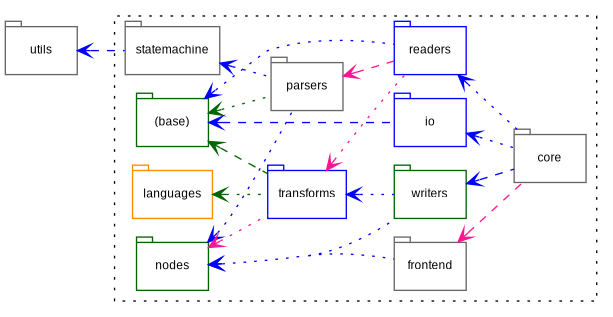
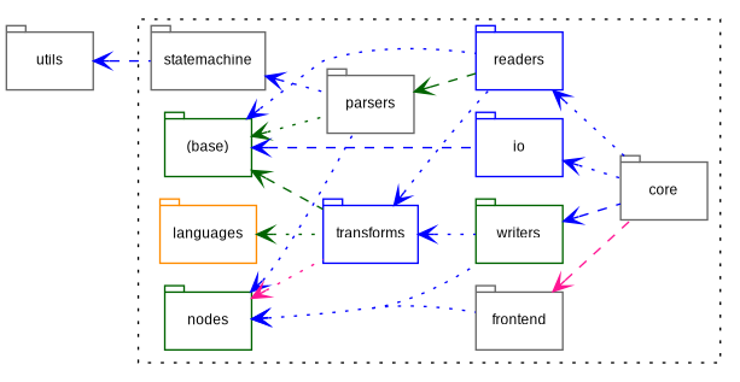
  digraph {
    compound=true
    concentrate=true
    fontname="Liberation Sans"
    fontsize=9
    penwidth=1
    rankdir=LR
    style=dotted
    node [color=gray40 fontname="Liberation Sans" fontsize=9 shape=tab]
    edge [arrowhead=vee arrowtail=vee color=blue dir=back fontname="Liberation Sans" style=dotted]
    languages [color=darkorange]
    statemachine
    parsers
    transforms [color=blue]
    io [color=blue]
    readers [color=blue]
    writers [color=darkgreen]
    core
    n9 [color=darkgreen label="(base)"]
    nodes [color=darkgreen]
    frontend
    utils
    subgraph cluster_1 {
      n9
      nodes
      frontend
      subgraph sub_2 {
        rank=same
        languages
        statemachine
      }
      subgraph sub_3 {
        rank=same
        parsers
        transforms
      }
      subgraph sub_4 {
        rank=same
        io
        readers
        writers
      }
      subgraph sub_5 {
        rank=same
        core
      }
    }
    languages -> transforms [color=darkgreen]
    statemachine -> parsers
-   parsers -> readers [color=deeppink style=dashed]
-   transforms -> readers [color=deeppink]
+   parsers -> readers [color=darkgreen style=dashed]
+   transforms -> readers
    transforms -> writers
    io -> core
    readers -> core
    writers -> core [style=dashed]
    n9 -> parsers [color=darkgreen]
    n9 -> transforms [color=darkgreen style=dashed]
    n9 -> io [style=dashed]
    n9 -> readers
    nodes -> parsers
    nodes -> transforms [color=deeppink]
    nodes -> writers
    nodes -> frontend
    frontend -> core [color=deeppink style=dashed]
    utils -> statemachine [style=dashed]
  }
